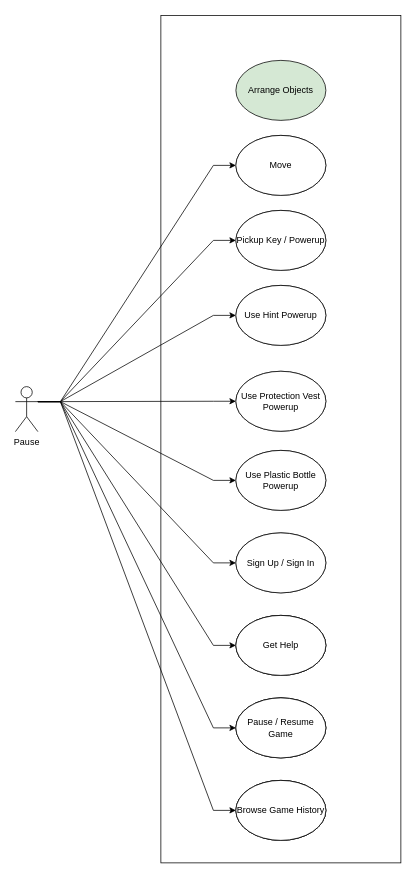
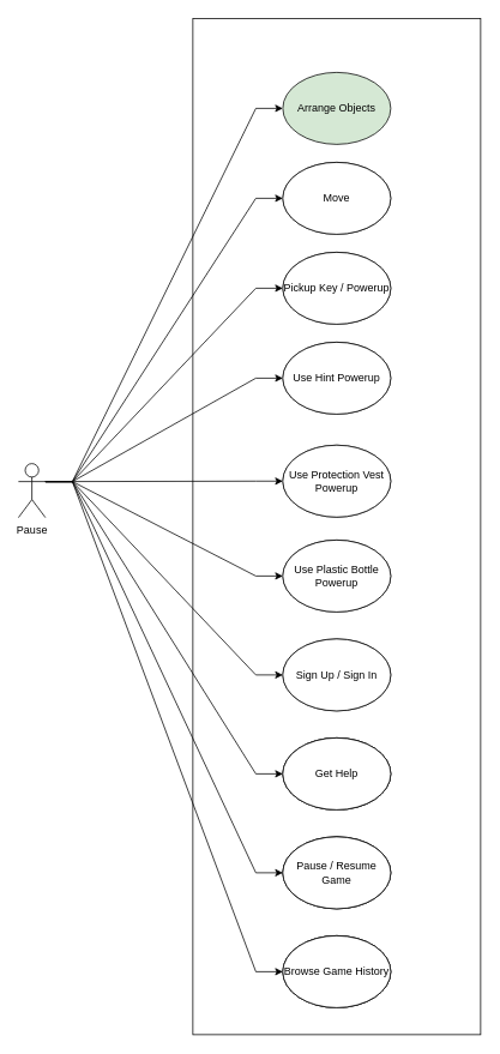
  <mxCell id="0" />
  <mxCell id="1" parent="0" />
  <mxCell id="2" value="" style="rounded=0;whiteSpace=wrap;html=1;" parent="1" vertex="1"><mxGeometry x="214" y="20" width="320" height="1130" as="geometry" /></mxCell>
+ <mxCell id="3" style="edgeStyle=entityRelationEdgeStyle;rounded=0;orthogonalLoop=1;jettySize=auto;html=1;exitX=1;exitY=0.333;exitDx=0;exitDy=0;exitPerimeter=0;entryX=0;entryY=0.5;entryDx=0;entryDy=0;" edge="1" parent="1" source="13" target="14"><mxGeometry relative="1" as="geometry" /></mxCell>
  <mxCell id="4" style="edgeStyle=entityRelationEdgeStyle;rounded=0;orthogonalLoop=1;jettySize=auto;html=1;exitX=1;exitY=0.333;exitDx=0;exitDy=0;exitPerimeter=0;entryX=0;entryY=0.5;entryDx=0;entryDy=0;" edge="1" parent="1" source="13" target="35"><mxGeometry relative="1" as="geometry" /></mxCell>
  <mxCell id="5" style="edgeStyle=entityRelationEdgeStyle;rounded=0;orthogonalLoop=1;jettySize=auto;html=1;exitX=1;exitY=0.333;exitDx=0;exitDy=0;exitPerimeter=0;entryX=0;entryY=0.5;entryDx=0;entryDy=0;" edge="1" parent="1" source="13" target="34"><mxGeometry relative="1" as="geometry" /></mxCell>
  <mxCell id="6" style="edgeStyle=entityRelationEdgeStyle;rounded=0;orthogonalLoop=1;jettySize=auto;html=1;exitX=1;exitY=0.333;exitDx=0;exitDy=0;exitPerimeter=0;entryX=0;entryY=0.5;entryDx=0;entryDy=0;" edge="1" parent="1" source="13" target="33"><mxGeometry relative="1" as="geometry" /></mxCell>
  <mxCell id="7" style="edgeStyle=entityRelationEdgeStyle;rounded=0;orthogonalLoop=1;jettySize=auto;html=1;exitX=1;exitY=0.333;exitDx=0;exitDy=0;exitPerimeter=0;entryX=0;entryY=0.5;entryDx=0;entryDy=0;" edge="1" parent="1" source="13" target="32"><mxGeometry relative="1" as="geometry" /></mxCell>
  <mxCell id="8" style="edgeStyle=entityRelationEdgeStyle;rounded=0;orthogonalLoop=1;jettySize=auto;html=1;exitX=1;exitY=0.333;exitDx=0;exitDy=0;exitPerimeter=0;entryX=0;entryY=0.5;entryDx=0;entryDy=0;" edge="1" parent="1" source="13" target="30"><mxGeometry relative="1" as="geometry" /></mxCell>
  <mxCell id="9" style="edgeStyle=entityRelationEdgeStyle;rounded=0;orthogonalLoop=1;jettySize=auto;html=1;exitX=1;exitY=0.333;exitDx=0;exitDy=0;exitPerimeter=0;entryX=0;entryY=0.5;entryDx=0;entryDy=0;" edge="1" parent="1" source="13" target="31"><mxGeometry relative="1" as="geometry" /></mxCell>
  <mxCell id="10" style="edgeStyle=entityRelationEdgeStyle;rounded=0;orthogonalLoop=1;jettySize=auto;html=1;exitX=1;exitY=0.333;exitDx=0;exitDy=0;exitPerimeter=0;entryX=0;entryY=0.5;entryDx=0;entryDy=0;" edge="1" parent="1" source="13" target="29"><mxGeometry relative="1" as="geometry" /></mxCell>
  <mxCell id="11" style="edgeStyle=entityRelationEdgeStyle;rounded=0;orthogonalLoop=1;jettySize=auto;html=1;exitX=1;exitY=0.333;exitDx=0;exitDy=0;exitPerimeter=0;entryX=0;entryY=0.5;entryDx=0;entryDy=0;" edge="1" parent="1" source="13" target="28"><mxGeometry relative="1" as="geometry" /></mxCell>
  <mxCell id="12" style="edgeStyle=entityRelationEdgeStyle;rounded=0;orthogonalLoop=1;jettySize=auto;html=1;exitX=1;exitY=0.333;exitDx=0;exitDy=0;exitPerimeter=0;entryX=0;entryY=0.5;entryDx=0;entryDy=0;" edge="1" parent="1" source="13" target="27"><mxGeometry relative="1" as="geometry" /></mxCell>
  <mxCell id="13" value="Pause" style="shape=umlActor;verticalLabelPosition=bottom;verticalAlign=top;html=1;" parent="1" vertex="1"><mxGeometry x="20" y="515" width="30" height="60" as="geometry" /></mxCell>
  <mxCell id="14" value="Arrange Objects" style="ellipse;whiteSpace=wrap;html=1;fillColor=#d5e8d4;" parent="1" vertex="1"><mxGeometry x="314" y="80" width="120" height="80" as="geometry" /></mxCell>
  <mxCell id="15" value="Move" style="ellipse;whiteSpace=wrap;html=1;" parent="1" vertex="1"><mxGeometry x="314" y="180" width="120" height="80" as="geometry" /></mxCell>
  <mxCell id="16" value="Pickup Key / Powerup" style="ellipse;whiteSpace=wrap;html=1;" parent="1" vertex="1"><mxGeometry x="314" y="280" width="120" height="80" as="geometry" /></mxCell>
  <mxCell id="17" value="Use Hint Powerup" style="ellipse;whiteSpace=wrap;html=1;" parent="1" vertex="1"><mxGeometry x="314" y="380" width="120" height="80" as="geometry" /></mxCell>
  <mxCell id="18" value="Use Protection Vest Powerup" style="ellipse;whiteSpace=wrap;html=1;" vertex="1" parent="1"><mxGeometry x="314" y="494.5" width="120" height="80" as="geometry" /></mxCell>
  <mxCell id="19" value="Use Plastic Bottle Powerup" style="ellipse;whiteSpace=wrap;html=1;" vertex="1" parent="1"><mxGeometry x="314" y="600" width="120" height="80" as="geometry" /></mxCell>
  <mxCell id="20" value="Sign Up / Sign In" style="ellipse;whiteSpace=wrap;html=1;" vertex="1" parent="1"><mxGeometry x="314" y="710" width="120" height="80" as="geometry" /></mxCell>
  <mxCell id="21" value="Get Help" style="ellipse;whiteSpace=wrap;html=1;" vertex="1" parent="1"><mxGeometry x="314" y="820" width="120" height="80" as="geometry" /></mxCell>
  <mxCell id="22" value="Pause / Resume Game" style="ellipse;whiteSpace=wrap;html=1;" vertex="1" parent="1"><mxGeometry x="314" y="930" width="120" height="80" as="geometry" /></mxCell>
  <mxCell id="23" value="Browse Game History" style="ellipse;whiteSpace=wrap;html=1;" vertex="1" parent="1"><mxGeometry x="314" y="1040" width="120" height="80" as="geometry" /></mxCell>
  <mxCell id="24" value="Browse Game History" style="ellipse;whiteSpace=wrap;html=1;" vertex="1" parent="1"><mxGeometry x="314" y="1040" width="120" height="80" as="geometry" /></mxCell>
  <mxCell id="25" value="Pause / Resume Game" style="ellipse;whiteSpace=wrap;html=1;" vertex="1" parent="1"><mxGeometry x="314" y="930" width="120" height="80" as="geometry" /></mxCell>
  <mxCell id="26" value="Get Help" style="ellipse;whiteSpace=wrap;html=1;" vertex="1" parent="1"><mxGeometry x="314" y="820" width="120" height="80" as="geometry" /></mxCell>
  <mxCell id="27" value="Browse Game History" style="ellipse;whiteSpace=wrap;html=1;" vertex="1" parent="1"><mxGeometry x="314" y="1040" width="120" height="80" as="geometry" /></mxCell>
  <mxCell id="28" value="Pause / Resume Game" style="ellipse;whiteSpace=wrap;html=1;" vertex="1" parent="1"><mxGeometry x="314" y="930" width="120" height="80" as="geometry" /></mxCell>
  <mxCell id="29" value="Get Help" style="ellipse;whiteSpace=wrap;html=1;" vertex="1" parent="1"><mxGeometry x="314" y="820" width="120" height="80" as="geometry" /></mxCell>
  <mxCell id="30" value="Use Plastic Bottle Powerup" style="ellipse;whiteSpace=wrap;html=1;" vertex="1" parent="1"><mxGeometry x="314" y="600" width="120" height="80" as="geometry" /></mxCell>
  <mxCell id="31" value="Sign Up / Sign In" style="ellipse;whiteSpace=wrap;html=1;" vertex="1" parent="1"><mxGeometry x="314" y="710" width="120" height="80" as="geometry" /></mxCell>
  <mxCell id="32" value="Use Protection Vest Powerup" style="ellipse;whiteSpace=wrap;html=1;" vertex="1" parent="1"><mxGeometry x="314" y="494.5" width="120" height="80" as="geometry" /></mxCell>
  <mxCell id="33" value="Use Hint Powerup" style="ellipse;whiteSpace=wrap;html=1;" vertex="1" parent="1"><mxGeometry x="314" y="380" width="120" height="80" as="geometry" /></mxCell>
  <mxCell id="34" value="Pickup Key / Powerup" style="ellipse;whiteSpace=wrap;html=1;" vertex="1" parent="1"><mxGeometry x="314" y="280" width="120" height="80" as="geometry" /></mxCell>
  <mxCell id="35" value="Move" style="ellipse;whiteSpace=wrap;html=1;" vertex="1" parent="1"><mxGeometry x="314" y="180" width="120" height="80" as="geometry" /></mxCell>
